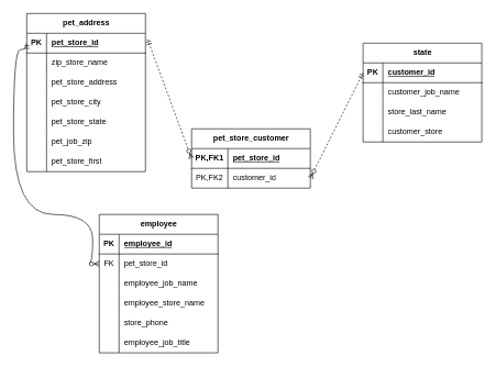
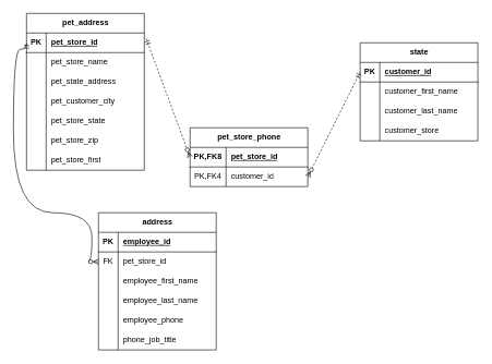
  <mxCell id="0" />
  <mxCell id="1" parent="0" />
  <mxCell id="2" value="pet_address" style="shape=table;startSize=30;container=1;collapsible=1;childLayout=tableLayout;fixedRows=1;rowLines=0;fontStyle=1;align=center;resizeLast=1;html=1;" vertex="1" parent="1"><mxGeometry x="40" y="20" width="180" height="240" as="geometry" /></mxCell>
  <mxCell id="3" value="" style="shape=tableRow;horizontal=0;startSize=0;swimlaneHead=0;swimlaneBody=0;fillColor=none;collapsible=0;dropTarget=0;points=[[0,0.5],[1,0.5]];portConstraint=eastwest;top=0;left=0;right=0;bottom=1;" vertex="1" parent="2"><mxGeometry y="30" width="180" height="30" as="geometry" /></mxCell>
  <mxCell id="4" value="PK" style="shape=partialRectangle;connectable=0;fillColor=none;top=0;left=0;bottom=0;right=0;fontStyle=1;overflow=hidden;whiteSpace=wrap;html=1;" vertex="1" parent="3"><mxGeometry width="30" height="30" as="geometry"><mxRectangle width="30" height="30" as="alternateBounds" /></mxGeometry></mxCell>
  <mxCell id="5" value="pet_store_id" style="shape=partialRectangle;connectable=0;fillColor=none;top=0;left=0;bottom=0;right=0;align=left;spacingLeft=6;fontStyle=5;overflow=hidden;whiteSpace=wrap;html=1;" vertex="1" parent="3"><mxGeometry x="30" width="150" height="30" as="geometry"><mxRectangle width="150" height="30" as="alternateBounds" /></mxGeometry></mxCell>
  <mxCell id="6" value="" style="shape=tableRow;horizontal=0;startSize=0;swimlaneHead=0;swimlaneBody=0;fillColor=none;collapsible=0;dropTarget=0;points=[[0,0.5],[1,0.5]];portConstraint=eastwest;top=0;left=0;right=0;bottom=0;" vertex="1" parent="2"><mxGeometry y="60" width="180" height="30" as="geometry" /></mxCell>
  <mxCell id="7" value="" style="shape=partialRectangle;connectable=0;fillColor=none;top=0;left=0;bottom=0;right=0;editable=1;overflow=hidden;whiteSpace=wrap;html=1;" vertex="1" parent="6"><mxGeometry width="30" height="30" as="geometry"><mxRectangle width="30" height="30" as="alternateBounds" /></mxGeometry></mxCell>
- <mxCell id="8" value="zip_store_name" style="shape=partialRectangle;connectable=0;fillColor=none;top=0;left=0;bottom=0;right=0;align=left;spacingLeft=6;overflow=hidden;whiteSpace=wrap;html=1;" vertex="1" parent="6"><mxGeometry x="30" width="150" height="30" as="geometry"><mxRectangle width="150" height="30" as="alternateBounds" /></mxGeometry></mxCell>
+ <mxCell id="8" value="pet_store_name" style="shape=partialRectangle;connectable=0;fillColor=none;top=0;left=0;bottom=0;right=0;align=left;spacingLeft=6;overflow=hidden;whiteSpace=wrap;html=1;" vertex="1" parent="6"><mxGeometry x="30" width="150" height="30" as="geometry"><mxRectangle width="150" height="30" as="alternateBounds" /></mxGeometry></mxCell>
  <mxCell id="9" value="" style="shape=tableRow;horizontal=0;startSize=0;swimlaneHead=0;swimlaneBody=0;fillColor=none;collapsible=0;dropTarget=0;points=[[0,0.5],[1,0.5]];portConstraint=eastwest;top=0;left=0;right=0;bottom=0;" vertex="1" parent="2"><mxGeometry y="90" width="180" height="30" as="geometry" /></mxCell>
  <mxCell id="10" value="" style="shape=partialRectangle;connectable=0;fillColor=none;top=0;left=0;bottom=0;right=0;editable=1;overflow=hidden;whiteSpace=wrap;html=1;" vertex="1" parent="9"><mxGeometry width="30" height="30" as="geometry"><mxRectangle width="30" height="30" as="alternateBounds" /></mxGeometry></mxCell>
- <mxCell id="11" value="pet_store_address" style="shape=partialRectangle;connectable=0;fillColor=none;top=0;left=0;bottom=0;right=0;align=left;spacingLeft=6;overflow=hidden;whiteSpace=wrap;html=1;" vertex="1" parent="9"><mxGeometry x="30" width="150" height="30" as="geometry"><mxRectangle width="150" height="30" as="alternateBounds" /></mxGeometry></mxCell>
+ <mxCell id="11" value="pet_state_address" style="shape=partialRectangle;connectable=0;fillColor=none;top=0;left=0;bottom=0;right=0;align=left;spacingLeft=6;overflow=hidden;whiteSpace=wrap;html=1;" vertex="1" parent="9"><mxGeometry x="30" width="150" height="30" as="geometry"><mxRectangle width="150" height="30" as="alternateBounds" /></mxGeometry></mxCell>
  <mxCell id="12" value="" style="shape=tableRow;horizontal=0;startSize=0;swimlaneHead=0;swimlaneBody=0;fillColor=none;collapsible=0;dropTarget=0;points=[[0,0.5],[1,0.5]];portConstraint=eastwest;top=0;left=0;right=0;bottom=0;" vertex="1" parent="2"><mxGeometry y="120" width="180" height="30" as="geometry" /></mxCell>
  <mxCell id="13" value="" style="shape=partialRectangle;connectable=0;fillColor=none;top=0;left=0;bottom=0;right=0;editable=1;overflow=hidden;whiteSpace=wrap;html=1;" vertex="1" parent="12"><mxGeometry width="30" height="30" as="geometry"><mxRectangle width="30" height="30" as="alternateBounds" /></mxGeometry></mxCell>
- <mxCell id="14" value="pet_store_city" style="shape=partialRectangle;connectable=0;fillColor=none;top=0;left=0;bottom=0;right=0;align=left;spacingLeft=6;overflow=hidden;whiteSpace=wrap;html=1;" vertex="1" parent="12"><mxGeometry x="30" width="150" height="30" as="geometry"><mxRectangle width="150" height="30" as="alternateBounds" /></mxGeometry></mxCell>
+ <mxCell id="14" value="pet_customer_city" style="shape=partialRectangle;connectable=0;fillColor=none;top=0;left=0;bottom=0;right=0;align=left;spacingLeft=6;overflow=hidden;whiteSpace=wrap;html=1;" vertex="1" parent="12"><mxGeometry x="30" width="150" height="30" as="geometry"><mxRectangle width="150" height="30" as="alternateBounds" /></mxGeometry></mxCell>
  <mxCell id="15" style="shape=tableRow;horizontal=0;startSize=0;swimlaneHead=0;swimlaneBody=0;fillColor=none;collapsible=0;dropTarget=0;points=[[0,0.5],[1,0.5]];portConstraint=eastwest;top=0;left=0;right=0;bottom=0;" vertex="1" parent="2"><mxGeometry y="150" width="180" height="30" as="geometry" /></mxCell>
  <mxCell id="16" style="shape=partialRectangle;connectable=0;fillColor=none;top=0;left=0;bottom=0;right=0;editable=1;overflow=hidden;whiteSpace=wrap;html=1;" vertex="1" parent="15"><mxGeometry width="30" height="30" as="geometry"><mxRectangle width="30" height="30" as="alternateBounds" /></mxGeometry></mxCell>
  <mxCell id="17" value="pet_store_state" style="shape=partialRectangle;connectable=0;fillColor=none;top=0;left=0;bottom=0;right=0;align=left;spacingLeft=6;overflow=hidden;whiteSpace=wrap;html=1;" vertex="1" parent="15"><mxGeometry x="30" width="150" height="30" as="geometry"><mxRectangle width="150" height="30" as="alternateBounds" /></mxGeometry></mxCell>
  <mxCell id="18" style="shape=tableRow;horizontal=0;startSize=0;swimlaneHead=0;swimlaneBody=0;fillColor=none;collapsible=0;dropTarget=0;points=[[0,0.5],[1,0.5]];portConstraint=eastwest;top=0;left=0;right=0;bottom=0;" vertex="1" parent="2"><mxGeometry y="180" width="180" height="30" as="geometry" /></mxCell>
  <mxCell id="19" style="shape=partialRectangle;connectable=0;fillColor=none;top=0;left=0;bottom=0;right=0;editable=1;overflow=hidden;whiteSpace=wrap;html=1;" vertex="1" parent="18"><mxGeometry width="30" height="30" as="geometry"><mxRectangle width="30" height="30" as="alternateBounds" /></mxGeometry></mxCell>
- <mxCell id="20" value="pet_job_zip" style="shape=partialRectangle;connectable=0;fillColor=none;top=0;left=0;bottom=0;right=0;align=left;spacingLeft=6;overflow=hidden;whiteSpace=wrap;html=1;" vertex="1" parent="18"><mxGeometry x="30" width="150" height="30" as="geometry"><mxRectangle width="150" height="30" as="alternateBounds" /></mxGeometry></mxCell>
+ <mxCell id="20" value="pet_store_zip" style="shape=partialRectangle;connectable=0;fillColor=none;top=0;left=0;bottom=0;right=0;align=left;spacingLeft=6;overflow=hidden;whiteSpace=wrap;html=1;" vertex="1" parent="18"><mxGeometry x="30" width="150" height="30" as="geometry"><mxRectangle width="150" height="30" as="alternateBounds" /></mxGeometry></mxCell>
  <mxCell id="21" style="shape=tableRow;horizontal=0;startSize=0;swimlaneHead=0;swimlaneBody=0;fillColor=none;collapsible=0;dropTarget=0;points=[[0,0.5],[1,0.5]];portConstraint=eastwest;top=0;left=0;right=0;bottom=0;" vertex="1" parent="2"><mxGeometry y="210" width="180" height="30" as="geometry" /></mxCell>
  <mxCell id="22" style="shape=partialRectangle;connectable=0;fillColor=none;top=0;left=0;bottom=0;right=0;editable=1;overflow=hidden;whiteSpace=wrap;html=1;" vertex="1" parent="21"><mxGeometry width="30" height="30" as="geometry"><mxRectangle width="30" height="30" as="alternateBounds" /></mxGeometry></mxCell>
  <mxCell id="23" value="pet_store_first" style="shape=partialRectangle;connectable=0;fillColor=none;top=0;left=0;bottom=0;right=0;align=left;spacingLeft=6;overflow=hidden;whiteSpace=wrap;html=1;" vertex="1" parent="21"><mxGeometry x="30" width="150" height="30" as="geometry"><mxRectangle width="150" height="30" as="alternateBounds" /></mxGeometry></mxCell>
- <mxCell id="24" value="pet_store_customer" style="shape=table;startSize=30;container=1;collapsible=1;childLayout=tableLayout;fixedRows=1;rowLines=0;fontStyle=1;align=center;resizeLast=1;html=1;" vertex="1" parent="1"><mxGeometry x="290" y="195" width="180" height="90" as="geometry" /></mxCell>
+ <mxCell id="24" value="pet_store_phone" style="shape=table;startSize=30;container=1;collapsible=1;childLayout=tableLayout;fixedRows=1;rowLines=0;fontStyle=1;align=center;resizeLast=1;html=1;" vertex="1" parent="1"><mxGeometry x="290" y="195" width="180" height="90" as="geometry" /></mxCell>
  <mxCell id="25" value="" style="shape=tableRow;horizontal=0;startSize=0;swimlaneHead=0;swimlaneBody=0;fillColor=none;collapsible=0;dropTarget=0;points=[[0,0.5],[1,0.5]];portConstraint=eastwest;top=0;left=0;right=0;bottom=1;" vertex="1" parent="24"><mxGeometry y="30" width="180" height="30" as="geometry" /></mxCell>
- <mxCell id="26" value="PK,FK1" style="shape=partialRectangle;connectable=0;fillColor=none;top=0;left=0;bottom=0;right=0;fontStyle=1;overflow=hidden;whiteSpace=wrap;html=1;" vertex="1" parent="25"><mxGeometry width="55" height="30" as="geometry"><mxRectangle width="55" height="30" as="alternateBounds" /></mxGeometry></mxCell>
+ <mxCell id="26" value="PK,FK8" style="shape=partialRectangle;connectable=0;fillColor=none;top=0;left=0;bottom=0;right=0;fontStyle=1;overflow=hidden;whiteSpace=wrap;html=1;" vertex="1" parent="25"><mxGeometry width="55" height="30" as="geometry"><mxRectangle width="55" height="30" as="alternateBounds" /></mxGeometry></mxCell>
  <mxCell id="27" value="pet_store_id" style="shape=partialRectangle;connectable=0;fillColor=none;top=0;left=0;bottom=0;right=0;align=left;spacingLeft=6;fontStyle=5;overflow=hidden;whiteSpace=wrap;html=1;" vertex="1" parent="25"><mxGeometry x="55" width="125" height="30" as="geometry"><mxRectangle width="125" height="30" as="alternateBounds" /></mxGeometry></mxCell>
  <mxCell id="28" value="" style="shape=tableRow;horizontal=0;startSize=0;swimlaneHead=0;swimlaneBody=0;fillColor=none;collapsible=0;dropTarget=0;points=[[0,0.5],[1,0.5]];portConstraint=eastwest;top=0;left=0;right=0;bottom=0;" vertex="1" parent="24"><mxGeometry y="60" width="180" height="30" as="geometry" /></mxCell>
- <mxCell id="29" value="PK,FK2" style="shape=partialRectangle;connectable=0;fillColor=none;top=0;left=0;bottom=0;right=0;editable=1;overflow=hidden;whiteSpace=wrap;html=1;" vertex="1" parent="28"><mxGeometry width="55" height="30" as="geometry"><mxRectangle width="55" height="30" as="alternateBounds" /></mxGeometry></mxCell>
+ <mxCell id="29" value="PK,FK4" style="shape=partialRectangle;connectable=0;fillColor=none;top=0;left=0;bottom=0;right=0;editable=1;overflow=hidden;whiteSpace=wrap;html=1;" vertex="1" parent="28"><mxGeometry width="55" height="30" as="geometry"><mxRectangle width="55" height="30" as="alternateBounds" /></mxGeometry></mxCell>
  <mxCell id="30" value="customer_id" style="shape=partialRectangle;connectable=0;fillColor=none;top=0;left=0;bottom=0;right=0;align=left;spacingLeft=6;overflow=hidden;whiteSpace=wrap;html=1;" vertex="1" parent="28"><mxGeometry x="55" width="125" height="30" as="geometry"><mxRectangle width="125" height="30" as="alternateBounds" /></mxGeometry></mxCell>
  <mxCell id="31" value="state" style="shape=table;startSize=30;container=1;collapsible=1;childLayout=tableLayout;fixedRows=1;rowLines=0;fontStyle=1;align=center;resizeLast=1;html=1;" vertex="1" parent="1"><mxGeometry x="550" y="65" width="180" height="150" as="geometry" /></mxCell>
  <mxCell id="32" value="" style="shape=tableRow;horizontal=0;startSize=0;swimlaneHead=0;swimlaneBody=0;fillColor=none;collapsible=0;dropTarget=0;points=[[0,0.5],[1,0.5]];portConstraint=eastwest;top=0;left=0;right=0;bottom=1;" vertex="1" parent="31"><mxGeometry y="30" width="180" height="30" as="geometry" /></mxCell>
  <mxCell id="33" value="PK" style="shape=partialRectangle;connectable=0;fillColor=none;top=0;left=0;bottom=0;right=0;fontStyle=1;overflow=hidden;whiteSpace=wrap;html=1;" vertex="1" parent="32"><mxGeometry width="30" height="30" as="geometry"><mxRectangle width="30" height="30" as="alternateBounds" /></mxGeometry></mxCell>
  <mxCell id="34" value="customer_id" style="shape=partialRectangle;connectable=0;fillColor=none;top=0;left=0;bottom=0;right=0;align=left;spacingLeft=6;fontStyle=5;overflow=hidden;whiteSpace=wrap;html=1;" vertex="1" parent="32"><mxGeometry x="30" width="150" height="30" as="geometry"><mxRectangle width="150" height="30" as="alternateBounds" /></mxGeometry></mxCell>
  <mxCell id="35" value="" style="shape=tableRow;horizontal=0;startSize=0;swimlaneHead=0;swimlaneBody=0;fillColor=none;collapsible=0;dropTarget=0;points=[[0,0.5],[1,0.5]];portConstraint=eastwest;top=0;left=0;right=0;bottom=0;" vertex="1" parent="31"><mxGeometry y="60" width="180" height="30" as="geometry" /></mxCell>
  <mxCell id="36" value="" style="shape=partialRectangle;connectable=0;fillColor=none;top=0;left=0;bottom=0;right=0;editable=1;overflow=hidden;whiteSpace=wrap;html=1;" vertex="1" parent="35"><mxGeometry width="30" height="30" as="geometry"><mxRectangle width="30" height="30" as="alternateBounds" /></mxGeometry></mxCell>
- <mxCell id="37" value="customer_job_name" style="shape=partialRectangle;connectable=0;fillColor=none;top=0;left=0;bottom=0;right=0;align=left;spacingLeft=6;overflow=hidden;whiteSpace=wrap;html=1;" vertex="1" parent="35"><mxGeometry x="30" width="150" height="30" as="geometry"><mxRectangle width="150" height="30" as="alternateBounds" /></mxGeometry></mxCell>
+ <mxCell id="37" value="customer_first_name" style="shape=partialRectangle;connectable=0;fillColor=none;top=0;left=0;bottom=0;right=0;align=left;spacingLeft=6;overflow=hidden;whiteSpace=wrap;html=1;" vertex="1" parent="35"><mxGeometry x="30" width="150" height="30" as="geometry"><mxRectangle width="150" height="30" as="alternateBounds" /></mxGeometry></mxCell>
  <mxCell id="38" value="" style="shape=tableRow;horizontal=0;startSize=0;swimlaneHead=0;swimlaneBody=0;fillColor=none;collapsible=0;dropTarget=0;points=[[0,0.5],[1,0.5]];portConstraint=eastwest;top=0;left=0;right=0;bottom=0;" vertex="1" parent="31"><mxGeometry y="90" width="180" height="30" as="geometry" /></mxCell>
  <mxCell id="39" value="" style="shape=partialRectangle;connectable=0;fillColor=none;top=0;left=0;bottom=0;right=0;editable=1;overflow=hidden;whiteSpace=wrap;html=1;" vertex="1" parent="38"><mxGeometry width="30" height="30" as="geometry"><mxRectangle width="30" height="30" as="alternateBounds" /></mxGeometry></mxCell>
- <mxCell id="40" value="store_last_name" style="shape=partialRectangle;connectable=0;fillColor=none;top=0;left=0;bottom=0;right=0;align=left;spacingLeft=6;overflow=hidden;whiteSpace=wrap;html=1;" vertex="1" parent="38"><mxGeometry x="30" width="150" height="30" as="geometry"><mxRectangle width="150" height="30" as="alternateBounds" /></mxGeometry></mxCell>
+ <mxCell id="40" value="customer_last_name" style="shape=partialRectangle;connectable=0;fillColor=none;top=0;left=0;bottom=0;right=0;align=left;spacingLeft=6;overflow=hidden;whiteSpace=wrap;html=1;" vertex="1" parent="38"><mxGeometry x="30" width="150" height="30" as="geometry"><mxRectangle width="150" height="30" as="alternateBounds" /></mxGeometry></mxCell>
  <mxCell id="41" value="" style="shape=tableRow;horizontal=0;startSize=0;swimlaneHead=0;swimlaneBody=0;fillColor=none;collapsible=0;dropTarget=0;points=[[0,0.5],[1,0.5]];portConstraint=eastwest;top=0;left=0;right=0;bottom=0;" vertex="1" parent="31"><mxGeometry y="120" width="180" height="30" as="geometry" /></mxCell>
  <mxCell id="42" value="" style="shape=partialRectangle;connectable=0;fillColor=none;top=0;left=0;bottom=0;right=0;editable=1;overflow=hidden;whiteSpace=wrap;html=1;" vertex="1" parent="41"><mxGeometry width="30" height="30" as="geometry"><mxRectangle width="30" height="30" as="alternateBounds" /></mxGeometry></mxCell>
  <mxCell id="43" value="customer_store" style="shape=partialRectangle;connectable=0;fillColor=none;top=0;left=0;bottom=0;right=0;align=left;spacingLeft=6;overflow=hidden;whiteSpace=wrap;html=1;" vertex="1" parent="41"><mxGeometry x="30" width="150" height="30" as="geometry"><mxRectangle width="150" height="30" as="alternateBounds" /></mxGeometry></mxCell>
  <mxCell id="44" value="" style="endArrow=ERzeroToMany;html=1;rounded=0;exitX=1.017;exitY=0.3;exitDx=0;exitDy=0;exitPerimeter=0;entryX=0;entryY=0.5;entryDx=0;entryDy=0;endFill=0;startArrow=ERmandOne;startFill=0;dashed=1;" edge="1" parent="1" source="3" target="25"><mxGeometry width="50" height="50" relative="1" as="geometry"><mxPoint x="230" y="295" as="sourcePoint" /><mxPoint x="280" y="245" as="targetPoint" /></mxGeometry></mxCell>
  <mxCell id="45" value="" style="endArrow=ERzeroToMany;html=1;rounded=0;exitX=0;exitY=0.5;exitDx=0;exitDy=0;entryX=1;entryY=0.5;entryDx=0;entryDy=0;endFill=0;startArrow=ERmandOne;startFill=0;dashed=1;" edge="1" parent="1" source="32" target="28"><mxGeometry width="50" height="50" relative="1" as="geometry"><mxPoint x="203" y="344" as="sourcePoint" /><mxPoint x="300" y="250" as="targetPoint" /></mxGeometry></mxCell>
- <mxCell id="46" value="employee" style="shape=table;startSize=30;container=1;collapsible=1;childLayout=tableLayout;fixedRows=1;rowLines=0;fontStyle=1;align=center;resizeLast=1;html=1;" vertex="1" parent="1"><mxGeometry x="150" y="325" width="180" height="210" as="geometry" /></mxCell>
+ <mxCell id="46" value="address" style="shape=table;startSize=30;container=1;collapsible=1;childLayout=tableLayout;fixedRows=1;rowLines=0;fontStyle=1;align=center;resizeLast=1;html=1;" vertex="1" parent="1"><mxGeometry x="150" y="325" width="180" height="210" as="geometry" /></mxCell>
  <mxCell id="47" value="" style="shape=tableRow;horizontal=0;startSize=0;swimlaneHead=0;swimlaneBody=0;fillColor=none;collapsible=0;dropTarget=0;points=[[0,0.5],[1,0.5]];portConstraint=eastwest;top=0;left=0;right=0;bottom=1;" vertex="1" parent="46"><mxGeometry y="30" width="180" height="30" as="geometry" /></mxCell>
  <mxCell id="48" value="PK" style="shape=partialRectangle;connectable=0;fillColor=none;top=0;left=0;bottom=0;right=0;fontStyle=1;overflow=hidden;whiteSpace=wrap;html=1;" vertex="1" parent="47"><mxGeometry width="30" height="30" as="geometry"><mxRectangle width="30" height="30" as="alternateBounds" /></mxGeometry></mxCell>
  <mxCell id="49" value="employee_id" style="shape=partialRectangle;connectable=0;fillColor=none;top=0;left=0;bottom=0;right=0;align=left;spacingLeft=6;fontStyle=5;overflow=hidden;whiteSpace=wrap;html=1;" vertex="1" parent="47"><mxGeometry x="30" width="150" height="30" as="geometry"><mxRectangle width="150" height="30" as="alternateBounds" /></mxGeometry></mxCell>
  <mxCell id="50" value="" style="shape=tableRow;horizontal=0;startSize=0;swimlaneHead=0;swimlaneBody=0;fillColor=none;collapsible=0;dropTarget=0;points=[[0,0.5],[1,0.5]];portConstraint=eastwest;top=0;left=0;right=0;bottom=0;" vertex="1" parent="46"><mxGeometry y="60" width="180" height="30" as="geometry" /></mxCell>
  <mxCell id="51" value="FK" style="shape=partialRectangle;connectable=0;fillColor=none;top=0;left=0;bottom=0;right=0;editable=1;overflow=hidden;whiteSpace=wrap;html=1;" vertex="1" parent="50"><mxGeometry width="30" height="30" as="geometry"><mxRectangle width="30" height="30" as="alternateBounds" /></mxGeometry></mxCell>
  <mxCell id="52" value="pet_store_id" style="shape=partialRectangle;connectable=0;fillColor=none;top=0;left=0;bottom=0;right=0;align=left;spacingLeft=6;overflow=hidden;whiteSpace=wrap;html=1;" vertex="1" parent="50"><mxGeometry x="30" width="150" height="30" as="geometry"><mxRectangle width="150" height="30" as="alternateBounds" /></mxGeometry></mxCell>
  <mxCell id="53" value="" style="shape=tableRow;horizontal=0;startSize=0;swimlaneHead=0;swimlaneBody=0;fillColor=none;collapsible=0;dropTarget=0;points=[[0,0.5],[1,0.5]];portConstraint=eastwest;top=0;left=0;right=0;bottom=0;" vertex="1" parent="46"><mxGeometry y="90" width="180" height="30" as="geometry" /></mxCell>
  <mxCell id="54" value="" style="shape=partialRectangle;connectable=0;fillColor=none;top=0;left=0;bottom=0;right=0;editable=1;overflow=hidden;whiteSpace=wrap;html=1;" vertex="1" parent="53"><mxGeometry width="30" height="30" as="geometry"><mxRectangle width="30" height="30" as="alternateBounds" /></mxGeometry></mxCell>
- <mxCell id="55" value="employee_job_name" style="shape=partialRectangle;connectable=0;fillColor=none;top=0;left=0;bottom=0;right=0;align=left;spacingLeft=6;overflow=hidden;whiteSpace=wrap;html=1;" vertex="1" parent="53"><mxGeometry x="30" width="150" height="30" as="geometry"><mxRectangle width="150" height="30" as="alternateBounds" /></mxGeometry></mxCell>
+ <mxCell id="55" value="employee_first_name" style="shape=partialRectangle;connectable=0;fillColor=none;top=0;left=0;bottom=0;right=0;align=left;spacingLeft=6;overflow=hidden;whiteSpace=wrap;html=1;" vertex="1" parent="53"><mxGeometry x="30" width="150" height="30" as="geometry"><mxRectangle width="150" height="30" as="alternateBounds" /></mxGeometry></mxCell>
  <mxCell id="56" value="" style="shape=tableRow;horizontal=0;startSize=0;swimlaneHead=0;swimlaneBody=0;fillColor=none;collapsible=0;dropTarget=0;points=[[0,0.5],[1,0.5]];portConstraint=eastwest;top=0;left=0;right=0;bottom=0;" vertex="1" parent="46"><mxGeometry y="120" width="180" height="30" as="geometry" /></mxCell>
  <mxCell id="57" value="" style="shape=partialRectangle;connectable=0;fillColor=none;top=0;left=0;bottom=0;right=0;editable=1;overflow=hidden;whiteSpace=wrap;html=1;" vertex="1" parent="56"><mxGeometry width="30" height="30" as="geometry"><mxRectangle width="30" height="30" as="alternateBounds" /></mxGeometry></mxCell>
- <mxCell id="58" value="employee_store_name" style="shape=partialRectangle;connectable=0;fillColor=none;top=0;left=0;bottom=0;right=0;align=left;spacingLeft=6;overflow=hidden;whiteSpace=wrap;html=1;" vertex="1" parent="56"><mxGeometry x="30" width="150" height="30" as="geometry"><mxRectangle width="150" height="30" as="alternateBounds" /></mxGeometry></mxCell>
+ <mxCell id="58" value="employee_last_name" style="shape=partialRectangle;connectable=0;fillColor=none;top=0;left=0;bottom=0;right=0;align=left;spacingLeft=6;overflow=hidden;whiteSpace=wrap;html=1;" vertex="1" parent="56"><mxGeometry x="30" width="150" height="30" as="geometry"><mxRectangle width="150" height="30" as="alternateBounds" /></mxGeometry></mxCell>
  <mxCell id="59" style="shape=tableRow;horizontal=0;startSize=0;swimlaneHead=0;swimlaneBody=0;fillColor=none;collapsible=0;dropTarget=0;points=[[0,0.5],[1,0.5]];portConstraint=eastwest;top=0;left=0;right=0;bottom=0;" vertex="1" parent="46"><mxGeometry y="150" width="180" height="30" as="geometry" /></mxCell>
  <mxCell id="60" style="shape=partialRectangle;connectable=0;fillColor=none;top=0;left=0;bottom=0;right=0;editable=1;overflow=hidden;whiteSpace=wrap;html=1;" vertex="1" parent="59"><mxGeometry width="30" height="30" as="geometry"><mxRectangle width="30" height="30" as="alternateBounds" /></mxGeometry></mxCell>
- <mxCell id="61" value="store_phone" style="shape=partialRectangle;connectable=0;fillColor=none;top=0;left=0;bottom=0;right=0;align=left;spacingLeft=6;overflow=hidden;whiteSpace=wrap;html=1;" vertex="1" parent="59"><mxGeometry x="30" width="150" height="30" as="geometry"><mxRectangle width="150" height="30" as="alternateBounds" /></mxGeometry></mxCell>
+ <mxCell id="61" value="employee_phone" style="shape=partialRectangle;connectable=0;fillColor=none;top=0;left=0;bottom=0;right=0;align=left;spacingLeft=6;overflow=hidden;whiteSpace=wrap;html=1;" vertex="1" parent="59"><mxGeometry x="30" width="150" height="30" as="geometry"><mxRectangle width="150" height="30" as="alternateBounds" /></mxGeometry></mxCell>
  <mxCell id="62" style="shape=tableRow;horizontal=0;startSize=0;swimlaneHead=0;swimlaneBody=0;fillColor=none;collapsible=0;dropTarget=0;points=[[0,0.5],[1,0.5]];portConstraint=eastwest;top=0;left=0;right=0;bottom=0;" vertex="1" parent="46"><mxGeometry y="180" width="180" height="30" as="geometry" /></mxCell>
  <mxCell id="63" style="shape=partialRectangle;connectable=0;fillColor=none;top=0;left=0;bottom=0;right=0;editable=1;overflow=hidden;whiteSpace=wrap;html=1;" vertex="1" parent="62"><mxGeometry width="30" height="30" as="geometry"><mxRectangle width="30" height="30" as="alternateBounds" /></mxGeometry></mxCell>
- <mxCell id="64" value="employee_job_title" style="shape=partialRectangle;connectable=0;fillColor=none;top=0;left=0;bottom=0;right=0;align=left;spacingLeft=6;overflow=hidden;whiteSpace=wrap;html=1;" vertex="1" parent="62"><mxGeometry x="30" width="150" height="30" as="geometry"><mxRectangle width="150" height="30" as="alternateBounds" /></mxGeometry></mxCell>
+ <mxCell id="64" value="phone_job_title" style="shape=partialRectangle;connectable=0;fillColor=none;top=0;left=0;bottom=0;right=0;align=left;spacingLeft=6;overflow=hidden;whiteSpace=wrap;html=1;" vertex="1" parent="62"><mxGeometry x="30" width="150" height="30" as="geometry"><mxRectangle width="150" height="30" as="alternateBounds" /></mxGeometry></mxCell>
  <mxCell id="65" value="" style="endArrow=ERzeroToMany;html=1;rounded=0;exitX=0;exitY=0.5;exitDx=0;exitDy=0;edgeStyle=orthogonalEdgeStyle;curved=1;endFill=0;startArrow=ERmandOne;startFill=0;" edge="1" parent="1" source="3" target="50"><mxGeometry width="50" height="50" relative="1" as="geometry"><mxPoint x="30" y="65" as="sourcePoint" /><mxPoint x="140" y="395" as="targetPoint" /><Array as="points"><mxPoint x="40" y="75" /><mxPoint x="20" y="75" /><mxPoint x="20" y="325" /><mxPoint x="140" y="325" /><mxPoint x="140" y="400" /></Array></mxGeometry></mxCell>
